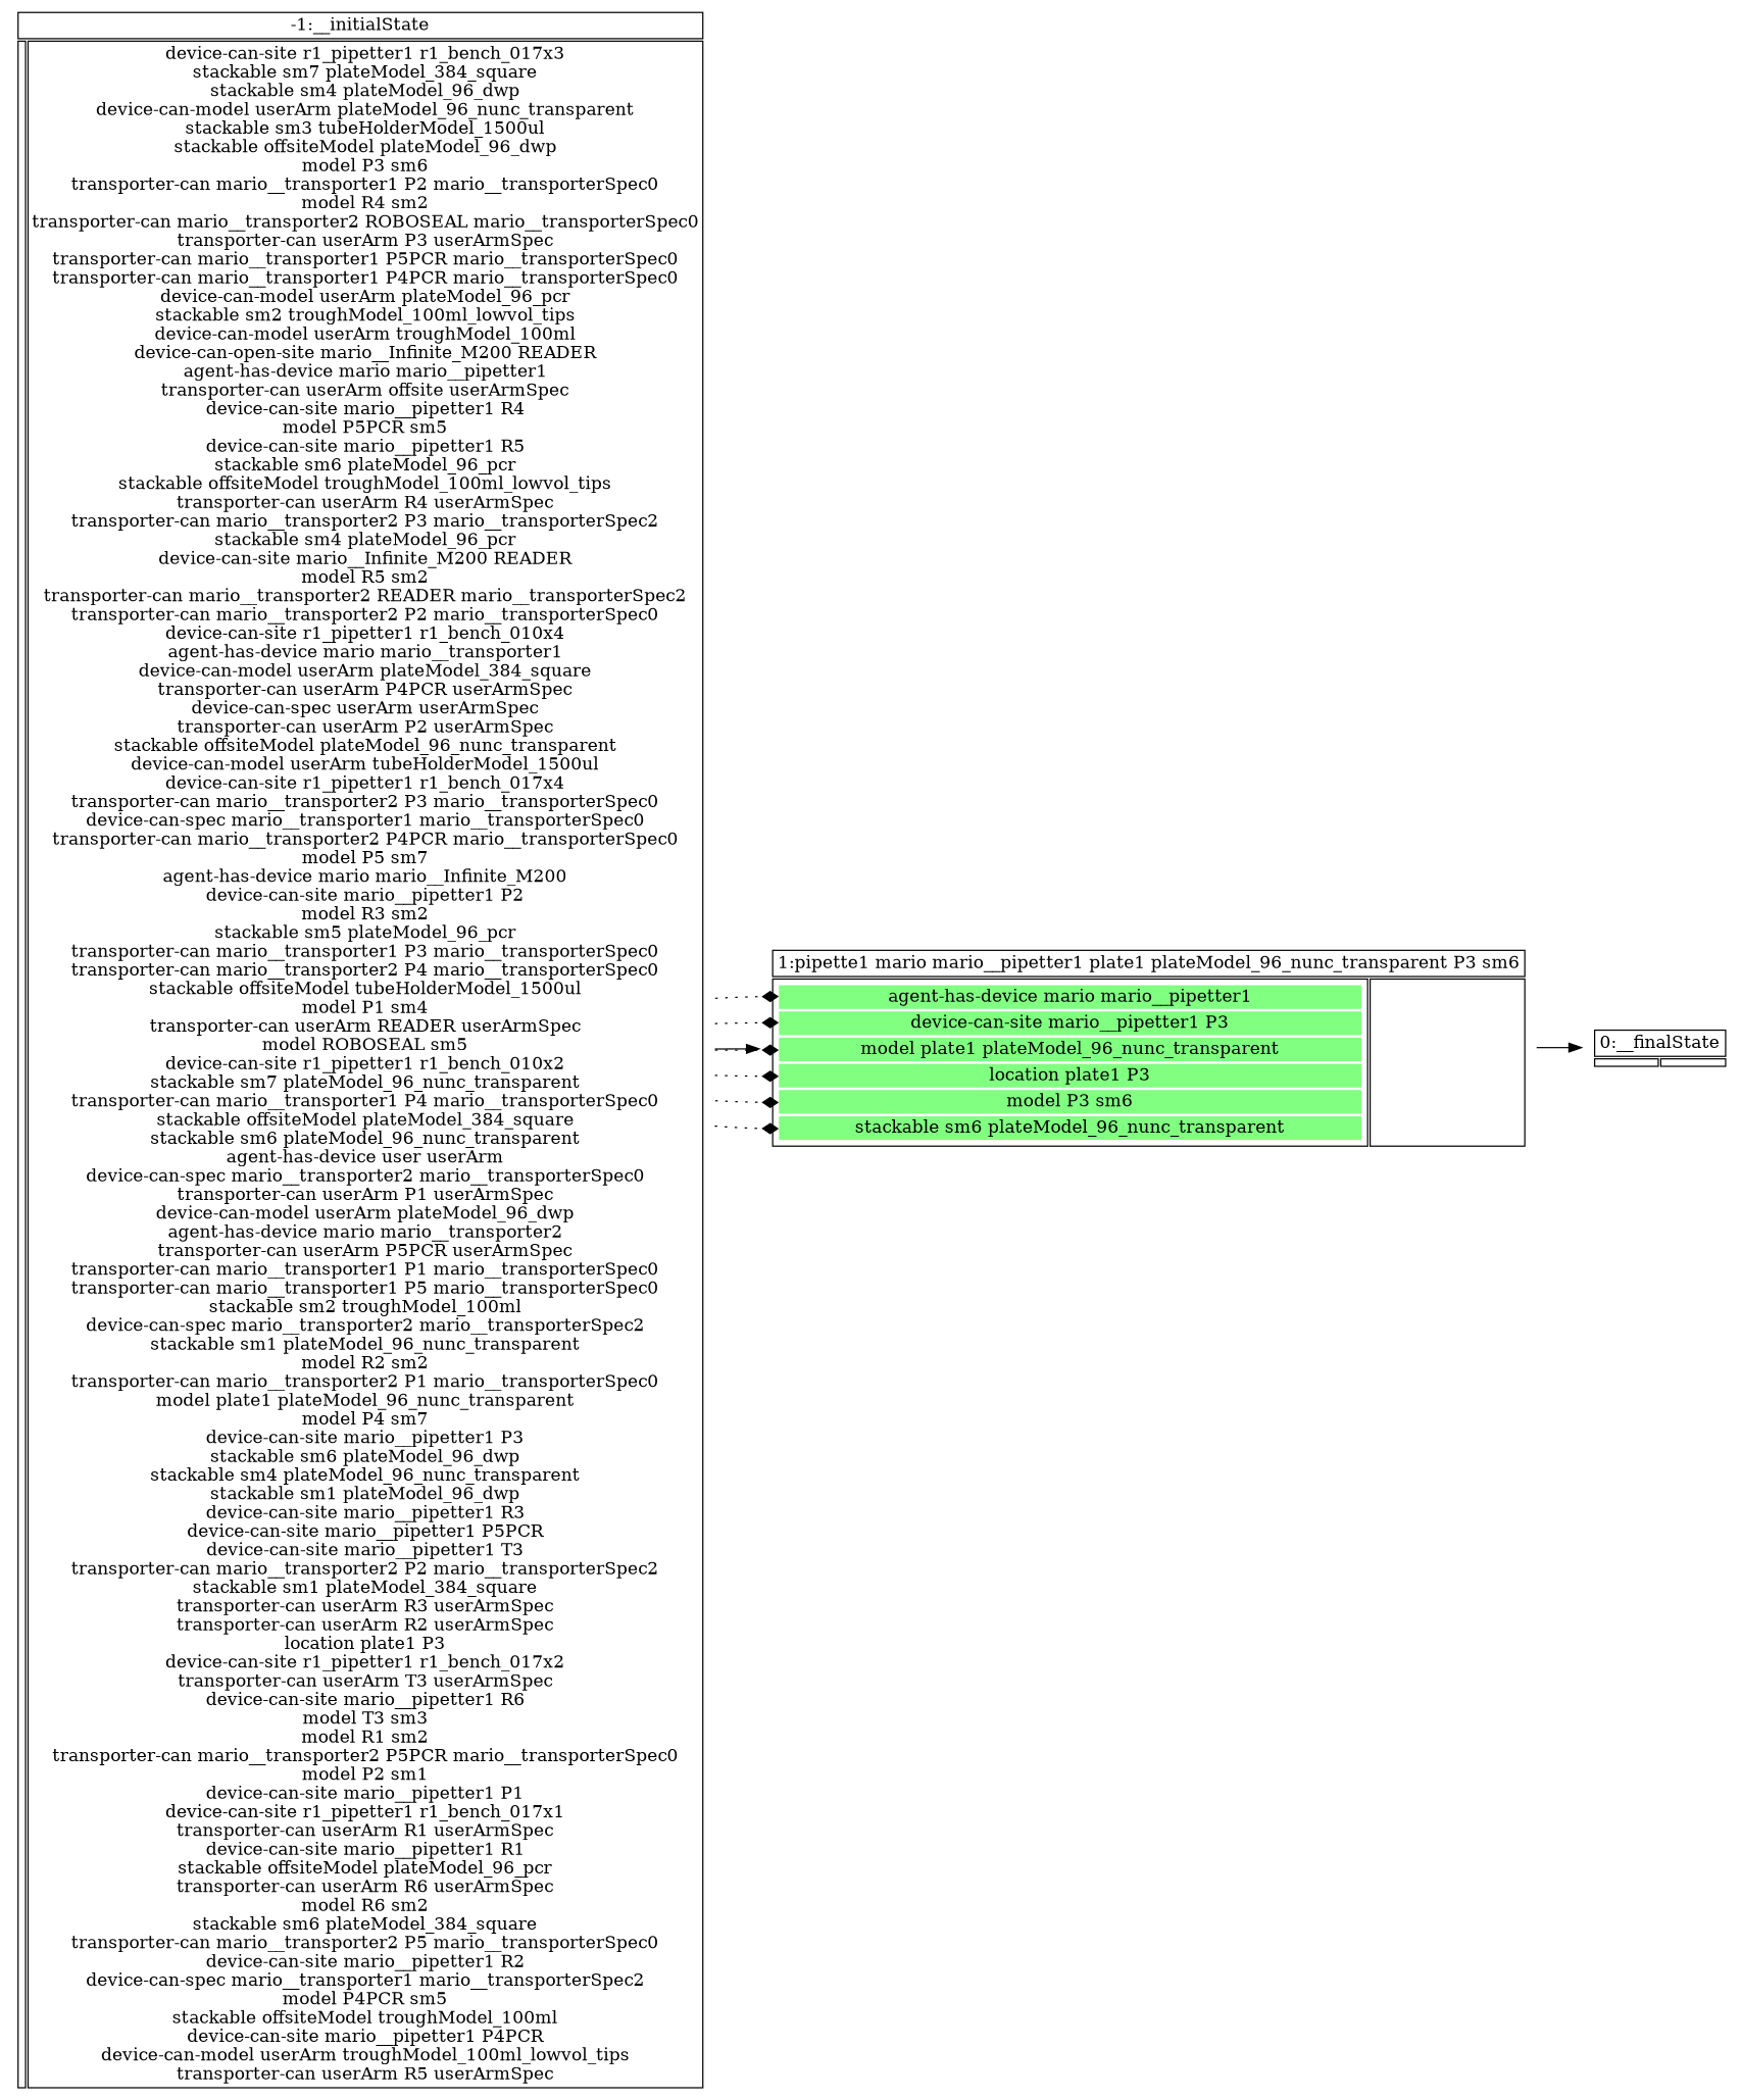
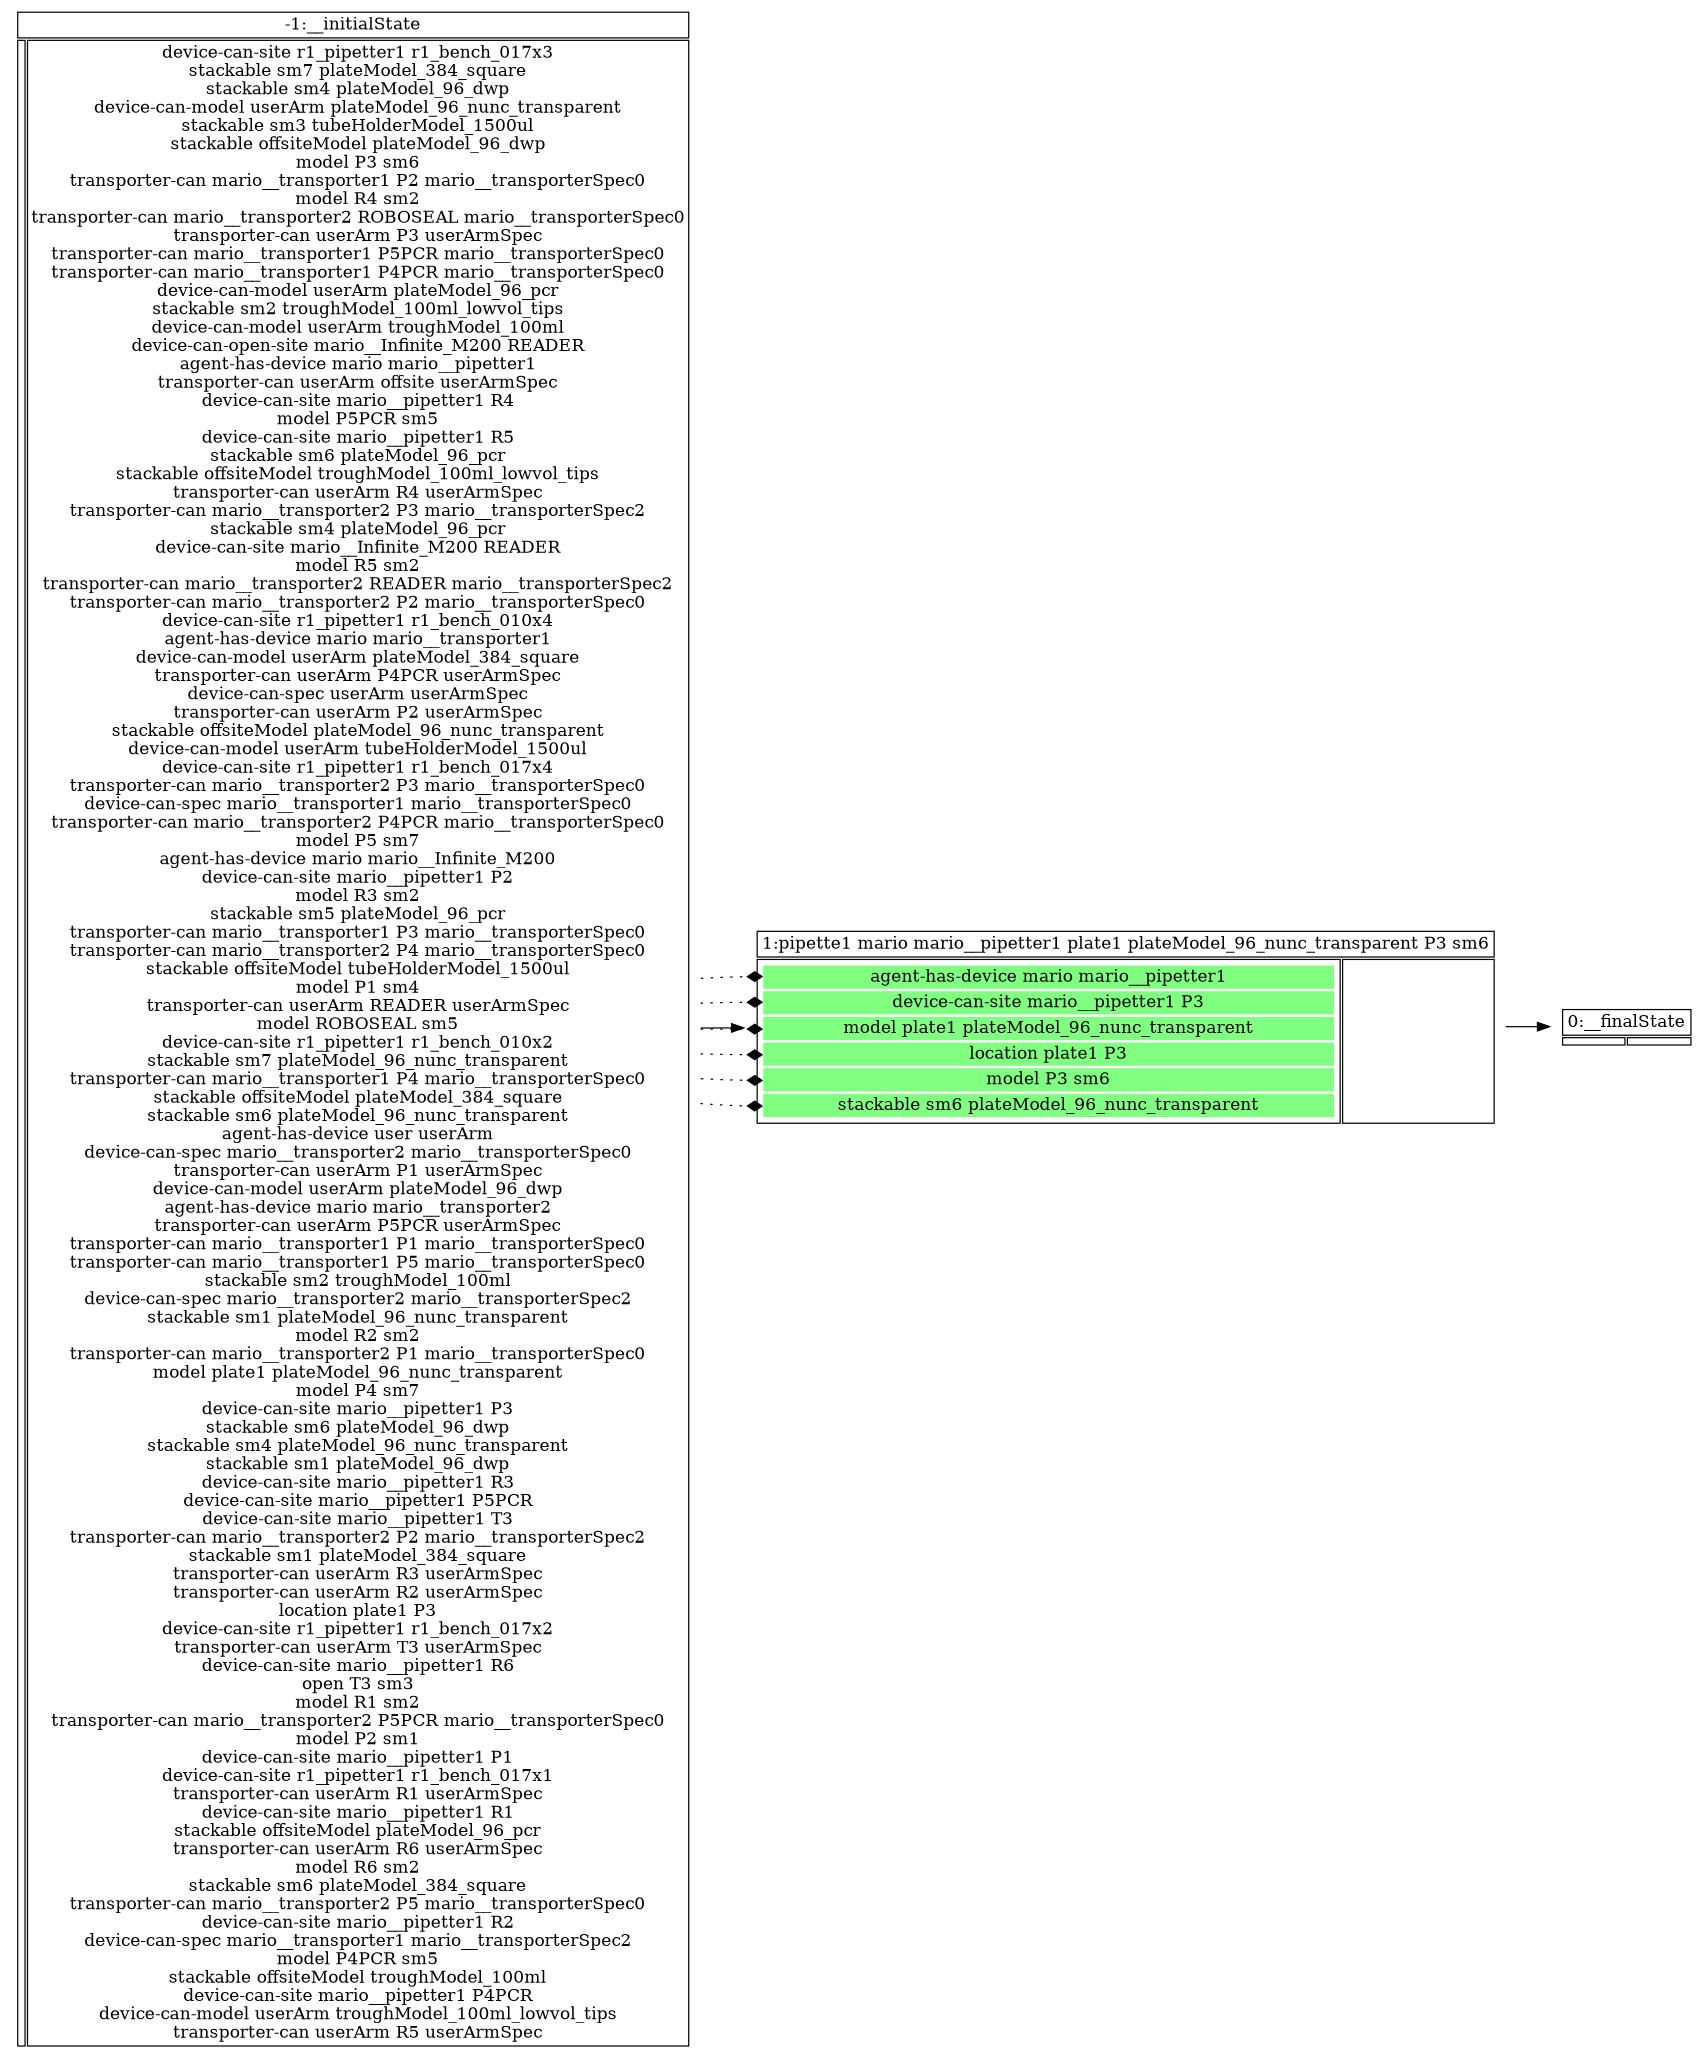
  digraph {
    rankdir=LR
    node [shape=plaintext]
    edge [arrowhead=diamond style=dotted]
-   n1 [label=<<table border="0" cellborder="1"><tr><td colspan="2">-1:__initialState</td></tr><tr><td></td><td>device-can-site r1_pipetter1 r1_bench_017x3<br/>stackable sm7 plateModel_384_square<br/>stackable sm4 plateModel_96_dwp<br/>device-can-model userArm plateModel_96_nunc_transparent<br/>stackable sm3 tubeHolderModel_1500ul<br/>stackable offsiteModel plateModel_96_dwp<br/>model P3 sm6<br/>transporter-can mario__transporter1 P2 mario__transporterSpec0<br/>model R4 sm2<br/>transporter-can mario__transporter2 ROBOSEAL mario__transporterSpec0<br/>transporter-can userArm P3 userArmSpec<br/>transporter-can mario__transporter1 P5PCR mario__transporterSpec0<br/>transporter-can mario__transporter1 P4PCR mario__transporterSpec0<br/>device-can-model userArm plateModel_96_pcr<br/>stackable sm2 troughModel_100ml_lowvol_tips<br/>device-can-model userArm troughModel_100ml<br/>device-can-open-site mario__Infinite_M200 READER<br/>agent-has-device mario mario__pipetter1<br/>transporter-can userArm offsite userArmSpec<br/>device-can-site mario__pipetter1 R4<br/>model P5PCR sm5<br/>device-can-site mario__pipetter1 R5<br/>stackable sm6 plateModel_96_pcr<br/>stackable offsiteModel troughModel_100ml_lowvol_tips<br/>transporter-can userArm R4 userArmSpec<br/>transporter-can mario__transporter2 P3 mario__transporterSpec2<br/>stackable sm4 plateModel_96_pcr<br/>device-can-site mario__Infinite_M200 READER<br/>model R5 sm2<br/>transporter-can mario__transporter2 READER mario__transporterSpec2<br/>transporter-can mario__transporter2 P2 mario__transporterSpec0<br/>device-can-site r1_pipetter1 r1_bench_010x4<br/>agent-has-device mario mario__transporter1<br/>device-can-model userArm plateModel_384_square<br/>transporter-can userArm P4PCR userArmSpec<br/>device-can-spec userArm userArmSpec<br/>transporter-can userArm P2 userArmSpec<br/>stackable offsiteModel plateModel_96_nunc_transparent<br/>device-can-model userArm tubeHolderModel_1500ul<br/>device-can-site r1_pipetter1 r1_bench_017x4<br/>transporter-can mario__transporter2 P3 mario__transporterSpec0<br/>device-can-spec mario__transporter1 mario__transporterSpec0<br/>transporter-can mario__transporter2 P4PCR mario__transporterSpec0<br/>model P5 sm7<br/>agent-has-device mario mario__Infinite_M200<br/>device-can-site mario__pipetter1 P2<br/>model R3 sm2<br/>stackable sm5 plateModel_96_pcr<br/>transporter-can mario__transporter1 P3 mario__transporterSpec0<br/>transporter-can mario__transporter2 P4 mario__transporterSpec0<br/>stackable offsiteModel tubeHolderModel_1500ul<br/>model P1 sm4<br/>transporter-can userArm READER userArmSpec<br/>model ROBOSEAL sm5<br/>device-can-site r1_pipetter1 r1_bench_010x2<br/>stackable sm7 plateModel_96_nunc_transparent<br/>transporter-can mario__transporter1 P4 mario__transporterSpec0<br/>stackable offsiteModel plateModel_384_square<br/>stackable sm6 plateModel_96_nunc_transparent<br/>agent-has-device user userArm<br/>device-can-spec mario__transporter2 mario__transporterSpec0<br/>transporter-can userArm P1 userArmSpec<br/>device-can-model userArm plateModel_96_dwp<br/>agent-has-device mario mario__transporter2<br/>transporter-can userArm P5PCR userArmSpec<br/>transporter-can mario__transporter1 P1 mario__transporterSpec0<br/>transporter-can mario__transporter1 P5 mario__transporterSpec0<br/>stackable sm2 troughModel_100ml<br/>device-can-spec mario__transporter2 mario__transporterSpec2<br/>stackable sm1 plateModel_96_nunc_transparent<br/>model R2 sm2<br/>transporter-can mario__transporter2 P1 mario__transporterSpec0<br/>model plate1 plateModel_96_nunc_transparent<br/>model P4 sm7<br/>device-can-site mario__pipetter1 P3<br/>stackable sm6 plateModel_96_dwp<br/>stackable sm4 plateModel_96_nunc_transparent<br/>stackable sm1 plateModel_96_dwp<br/>device-can-site mario__pipetter1 R3<br/>device-can-site mario__pipetter1 P5PCR<br/>device-can-site mario__pipetter1 T3<br/>transporter-can mario__transporter2 P2 mario__transporterSpec2<br/>stackable sm1 plateModel_384_square<br/>transporter-can userArm R3 userArmSpec<br/>transporter-can userArm R2 userArmSpec<br/>location plate1 P3<br/>device-can-site r1_pipetter1 r1_bench_017x2<br/>transporter-can userArm T3 userArmSpec<br/>device-can-site mario__pipetter1 R6<br/>model T3 sm3<br/>model R1 sm2<br/>transporter-can mario__transporter2 P5PCR mario__transporterSpec0<br/>model P2 sm1<br/>device-can-site mario__pipetter1 P1<br/>device-can-site r1_pipetter1 r1_bench_017x1<br/>transporter-can userArm R1 userArmSpec<br/>device-can-site mario__pipetter1 R1<br/>stackable offsiteModel plateModel_96_pcr<br/>transporter-can userArm R6 userArmSpec<br/>model R6 sm2<br/>stackable sm6 plateModel_384_square<br/>transporter-can mario__transporter2 P5 mario__transporterSpec0<br/>device-can-site mario__pipetter1 R2<br/>device-can-spec mario__transporter1 mario__transporterSpec2<br/>model P4PCR sm5<br/>stackable offsiteModel troughModel_100ml<br/>device-can-site mario__pipetter1 P4PCR<br/>device-can-model userArm troughModel_100ml_lowvol_tips<br/>transporter-can userArm R5 userArmSpec</td></tr></table>>]
+   n1 [label=<<table border="0" cellborder="1"><tr><td colspan="2">-1:__initialState</td></tr><tr><td></td><td>device-can-site r1_pipetter1 r1_bench_017x3<br/>stackable sm7 plateModel_384_square<br/>stackable sm4 plateModel_96_dwp<br/>device-can-model userArm plateModel_96_nunc_transparent<br/>stackable sm3 tubeHolderModel_1500ul<br/>stackable offsiteModel plateModel_96_dwp<br/>model P3 sm6<br/>transporter-can mario__transporter1 P2 mario__transporterSpec0<br/>model R4 sm2<br/>transporter-can mario__transporter2 ROBOSEAL mario__transporterSpec0<br/>transporter-can userArm P3 userArmSpec<br/>transporter-can mario__transporter1 P5PCR mario__transporterSpec0<br/>transporter-can mario__transporter1 P4PCR mario__transporterSpec0<br/>device-can-model userArm plateModel_96_pcr<br/>stackable sm2 troughModel_100ml_lowvol_tips<br/>device-can-model userArm troughModel_100ml<br/>device-can-open-site mario__Infinite_M200 READER<br/>agent-has-device mario mario__pipetter1<br/>transporter-can userArm offsite userArmSpec<br/>device-can-site mario__pipetter1 R4<br/>model P5PCR sm5<br/>device-can-site mario__pipetter1 R5<br/>stackable sm6 plateModel_96_pcr<br/>stackable offsiteModel troughModel_100ml_lowvol_tips<br/>transporter-can userArm R4 userArmSpec<br/>transporter-can mario__transporter2 P3 mario__transporterSpec2<br/>stackable sm4 plateModel_96_pcr<br/>device-can-site mario__Infinite_M200 READER<br/>model R5 sm2<br/>transporter-can mario__transporter2 READER mario__transporterSpec2<br/>transporter-can mario__transporter2 P2 mario__transporterSpec0<br/>device-can-site r1_pipetter1 r1_bench_010x4<br/>agent-has-device mario mario__transporter1<br/>device-can-model userArm plateModel_384_square<br/>transporter-can userArm P4PCR userArmSpec<br/>device-can-spec userArm userArmSpec<br/>transporter-can userArm P2 userArmSpec<br/>stackable offsiteModel plateModel_96_nunc_transparent<br/>device-can-model userArm tubeHolderModel_1500ul<br/>device-can-site r1_pipetter1 r1_bench_017x4<br/>transporter-can mario__transporter2 P3 mario__transporterSpec0<br/>device-can-spec mario__transporter1 mario__transporterSpec0<br/>transporter-can mario__transporter2 P4PCR mario__transporterSpec0<br/>model P5 sm7<br/>agent-has-device mario mario__Infinite_M200<br/>device-can-site mario__pipetter1 P2<br/>model R3 sm2<br/>stackable sm5 plateModel_96_pcr<br/>transporter-can mario__transporter1 P3 mario__transporterSpec0<br/>transporter-can mario__transporter2 P4 mario__transporterSpec0<br/>stackable offsiteModel tubeHolderModel_1500ul<br/>model P1 sm4<br/>transporter-can userArm READER userArmSpec<br/>model ROBOSEAL sm5<br/>device-can-site r1_pipetter1 r1_bench_010x2<br/>stackable sm7 plateModel_96_nunc_transparent<br/>transporter-can mario__transporter1 P4 mario__transporterSpec0<br/>stackable offsiteModel plateModel_384_square<br/>stackable sm6 plateModel_96_nunc_transparent<br/>agent-has-device user userArm<br/>device-can-spec mario__transporter2 mario__transporterSpec0<br/>transporter-can userArm P1 userArmSpec<br/>device-can-model userArm plateModel_96_dwp<br/>agent-has-device mario mario__transporter2<br/>transporter-can userArm P5PCR userArmSpec<br/>transporter-can mario__transporter1 P1 mario__transporterSpec0<br/>transporter-can mario__transporter1 P5 mario__transporterSpec0<br/>stackable sm2 troughModel_100ml<br/>device-can-spec mario__transporter2 mario__transporterSpec2<br/>stackable sm1 plateModel_96_nunc_transparent<br/>model R2 sm2<br/>transporter-can mario__transporter2 P1 mario__transporterSpec0<br/>model plate1 plateModel_96_nunc_transparent<br/>model P4 sm7<br/>device-can-site mario__pipetter1 P3<br/>stackable sm6 plateModel_96_dwp<br/>stackable sm4 plateModel_96_nunc_transparent<br/>stackable sm1 plateModel_96_dwp<br/>device-can-site mario__pipetter1 R3<br/>device-can-site mario__pipetter1 P5PCR<br/>device-can-site mario__pipetter1 T3<br/>transporter-can mario__transporter2 P2 mario__transporterSpec2<br/>stackable sm1 plateModel_384_square<br/>transporter-can userArm R3 userArmSpec<br/>transporter-can userArm R2 userArmSpec<br/>location plate1 P3<br/>device-can-site r1_pipetter1 r1_bench_017x2<br/>transporter-can userArm T3 userArmSpec<br/>device-can-site mario__pipetter1 R6<br/>open T3 sm3<br/>model R1 sm2<br/>transporter-can mario__transporter2 P5PCR mario__transporterSpec0<br/>model P2 sm1<br/>device-can-site mario__pipetter1 P1<br/>device-can-site r1_pipetter1 r1_bench_017x1<br/>transporter-can userArm R1 userArmSpec<br/>device-can-site mario__pipetter1 R1<br/>stackable offsiteModel plateModel_96_pcr<br/>transporter-can userArm R6 userArmSpec<br/>model R6 sm2<br/>stackable sm6 plateModel_384_square<br/>transporter-can mario__transporter2 P5 mario__transporterSpec0<br/>device-can-site mario__pipetter1 R2<br/>device-can-spec mario__transporter1 mario__transporterSpec2<br/>model P4PCR sm5<br/>stackable offsiteModel troughModel_100ml<br/>device-can-site mario__pipetter1 P4PCR<br/>device-can-model userArm troughModel_100ml_lowvol_tips<br/>transporter-can userArm R5 userArmSpec</td></tr></table>>]
    n2 [label=<<table border="0" cellborder="1"><tr><td colspan="2">1:pipette1 mario mario__pipetter1 plate1 plateModel_96_nunc_transparent P3 sm6</td></tr><tr><td><table border="0"><tr><td port="0" bgcolor="#80ff80">agent-has-device mario mario__pipetter1</td></tr><tr><td port="1" bgcolor="#80ff80">device-can-site mario__pipetter1 P3</td></tr><tr><td port="2" bgcolor="#80ff80">model plate1 plateModel_96_nunc_transparent</td></tr><tr><td port="3" bgcolor="#80ff80">location plate1 P3</td></tr><tr><td port="4" bgcolor="#80ff80">model P3 sm6</td></tr><tr><td port="5" bgcolor="#80ff80">stackable sm6 plateModel_96_nunc_transparent</td></tr></table></td><td></td></tr></table>>]
    n3 [label=<<table border="0" cellborder="1"><tr><td colspan="2">0:__finalState</td></tr><tr><td></td><td></td></tr></table>>]
    n1 -> n2 [arrowhead="" style=""]
    n1 -> n2 [headport=0]
    n1 -> n2 [headport=1]
    n1 -> n2 [headport=3]
    n1 -> n2 [headport=4]
    n1 -> n2 [headport=5]
    n1 -> n2 [headport=2]
    n2 -> n3 [arrowhead="" style=""]
  }
